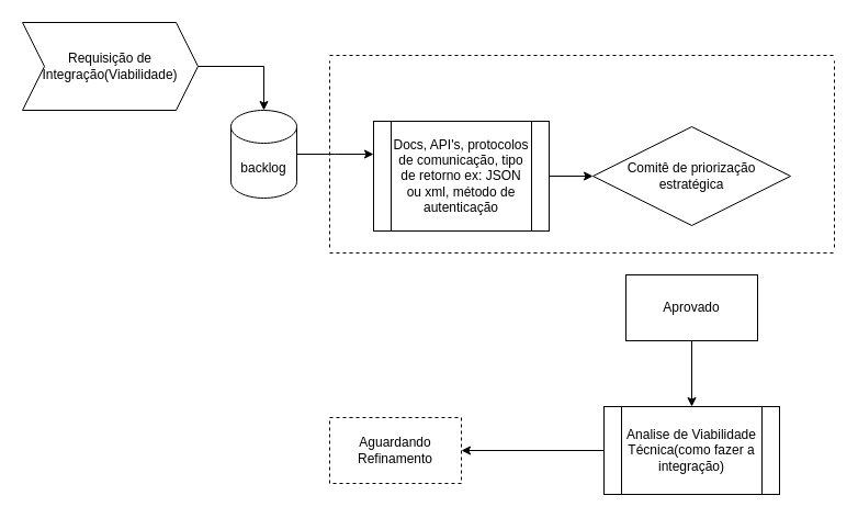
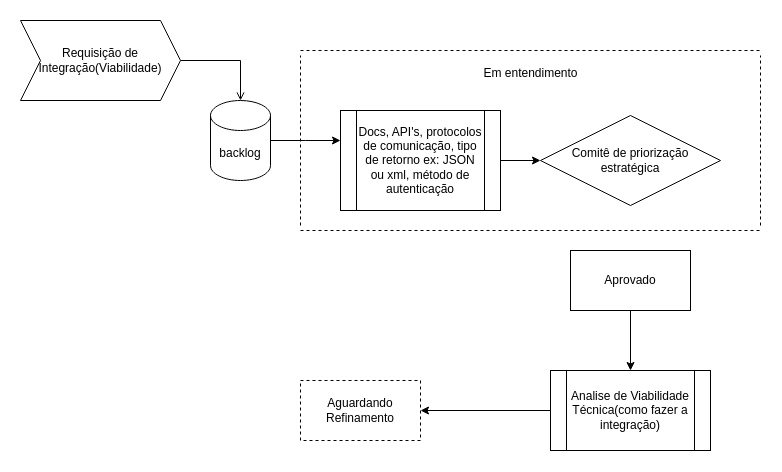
  <mxCell id="0" />
  <mxCell id="1" parent="0" />
- <mxCell id="2" style="edgeStyle=orthogonalEdgeStyle;rounded=0;orthogonalLoop=1;jettySize=auto;html=1;entryX=0.5;entryY=0;entryDx=0;entryDy=0;entryPerimeter=0;" edge="1" parent="1" source="3" target="5"><mxGeometry relative="1" as="geometry" /></mxCell>
+ <mxCell id="2" style="edgeStyle=orthogonalEdgeStyle;rounded=0;orthogonalLoop=1;jettySize=auto;html=1;entryX=0.5;entryY=0;entryDx=0;entryDy=0;entryPerimeter=0;endArrow=open;" edge="1" parent="1" source="3" target="5"><mxGeometry relative="1" as="geometry" /></mxCell>
  <mxCell id="3" value="Requisição de Integração(Viabilidade)" style="shape=step;perimeter=stepPerimeter;whiteSpace=wrap;html=1;fixedSize=1;" vertex="1" parent="1"><mxGeometry x="20" y="20" width="160" height="80" as="geometry" /></mxCell>
  <mxCell id="4" style="edgeStyle=orthogonalEdgeStyle;rounded=0;orthogonalLoop=1;jettySize=auto;html=1;" edge="1" parent="1" source="5"><mxGeometry relative="1" as="geometry"><mxPoint x="340" y="140" as="targetPoint" /></mxGeometry></mxCell>
  <mxCell id="5" value="backlog" style="shape=cylinder3;whiteSpace=wrap;html=1;boundedLbl=1;backgroundOutline=1;size=15;" vertex="1" parent="1"><mxGeometry x="210" y="100" width="60" height="80" as="geometry" /></mxCell>
  <mxCell id="6" style="edgeStyle=orthogonalEdgeStyle;rounded=0;orthogonalLoop=1;jettySize=auto;html=1;entryX=1;entryY=0.5;entryDx=0;entryDy=0;" edge="1" parent="1" source="7" target="13"><mxGeometry relative="1" as="geometry" /></mxCell>
  <mxCell id="7" value="Analise de Viabilidade Técnica(como fazer a integração)" style="shape=process;whiteSpace=wrap;html=1;backgroundOutline=1;" vertex="1" parent="1"><mxGeometry x="550" y="370" width="160" height="80" as="geometry" /></mxCell>
  <mxCell id="8" style="edgeStyle=orthogonalEdgeStyle;rounded=0;orthogonalLoop=1;jettySize=auto;html=1;entryX=0;entryY=0.5;entryDx=0;entryDy=0;" edge="1" parent="1" source="9" target="10"><mxGeometry relative="1" as="geometry" /></mxCell>
  <mxCell id="9" value="Docs, API's, protocolos de comunicação, tipo de retorno ex: JSON ou xml, método de autenticação" style="shape=process;whiteSpace=wrap;html=1;backgroundOutline=1;" vertex="1" parent="1"><mxGeometry x="340" y="110" width="160" height="100" as="geometry" /></mxCell>
  <mxCell id="10" value="Comitê de priorização estratégica" style="rhombus;whiteSpace=wrap;html=1;" vertex="1" parent="1"><mxGeometry x="540" y="115" width="180" height="90" as="geometry" /></mxCell>
  <mxCell id="11" style="edgeStyle=orthogonalEdgeStyle;rounded=0;orthogonalLoop=1;jettySize=auto;html=1;entryX=0.5;entryY=0;entryDx=0;entryDy=0;" edge="1" parent="1" source="12" target="7"><mxGeometry relative="1" as="geometry" /></mxCell>
  <mxCell id="12" value="Aprovado" style="rounded=0;whiteSpace=wrap;html=1;" vertex="1" parent="1"><mxGeometry x="570" y="250" width="120" height="60" as="geometry" /></mxCell>
  <mxCell id="13" value="Aguardando Refinamento" style="rounded=0;whiteSpace=wrap;html=1;dashed=1;" vertex="1" parent="1"><mxGeometry x="300" y="380" width="120" height="60" as="geometry" /></mxCell>
  <mxCell id="14" value="" style="endArrow=none;dashed=1;html=1;rounded=0;" edge="1" parent="1"><mxGeometry width="50" height="50" relative="1" as="geometry"><mxPoint x="300" y="225" as="sourcePoint" /><mxPoint x="300" y="55" as="targetPoint" /></mxGeometry></mxCell>
  <mxCell id="15" value="" style="endArrow=none;dashed=1;html=1;rounded=0;" edge="1" parent="1"><mxGeometry width="50" height="50" relative="1" as="geometry"><mxPoint x="760" y="225" as="sourcePoint" /><mxPoint x="760" y="55" as="targetPoint" /></mxGeometry></mxCell>
  <mxCell id="16" value="" style="endArrow=none;dashed=1;html=1;rounded=0;" edge="1" parent="1"><mxGeometry width="50" height="50" relative="1" as="geometry"><mxPoint x="300" y="230" as="sourcePoint" /><mxPoint x="760" y="230" as="targetPoint" /></mxGeometry></mxCell>
  <mxCell id="17" value="" style="endArrow=none;dashed=1;html=1;rounded=0;" edge="1" parent="1"><mxGeometry width="50" height="50" relative="1" as="geometry"><mxPoint x="300" y="50" as="sourcePoint" /><mxPoint x="760" y="50" as="targetPoint" /></mxGeometry></mxCell>
+ <mxCell id="18" value="Em entendimento" style="text;html=1;align=center;verticalAlign=middle;resizable=0;points=[];autosize=1;strokeColor=none;fillColor=none;" vertex="1" parent="1"><mxGeometry x="470" y="58" width="120" height="30" as="geometry" /></mxCell>
